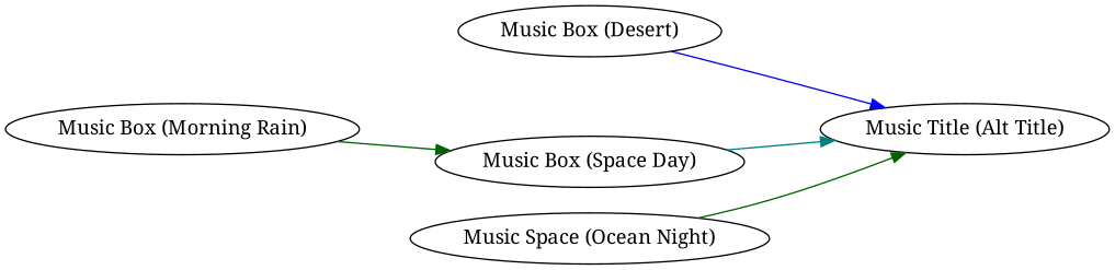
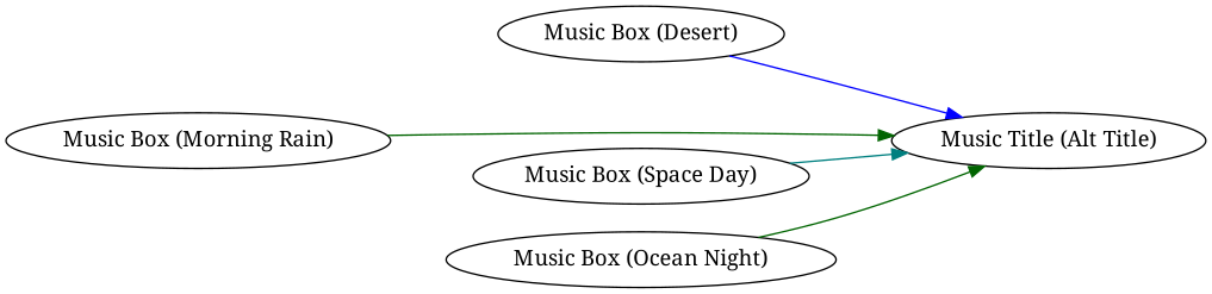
  digraph {
    fontname="Noto Serif"
    rankdir=LR
    node [fontname="Noto Serif"]
    edge [color=darkgreen fontname="Noto Serif"]
    n1 [label="Music Title (Alt Title)"]
    "Music Box (Desert)"
    "Music Box (Space Day)"
-   "Music Box (Ocean Night)" [label="Music Space (Ocean Night)"]
+   "Music Box (Ocean Night)"
    "Music Box (Morning Rain)"
    "Music Box (Desert)" -> n1 [color=blue]
    "Music Box (Space Day)" -> n1 [color=teal]
    "Music Box (Ocean Night)" -> n1
-   "Music Box (Morning Rain)" -> "Music Box (Space Day)"
+   "Music Box (Morning Rain)" -> n1
  }
